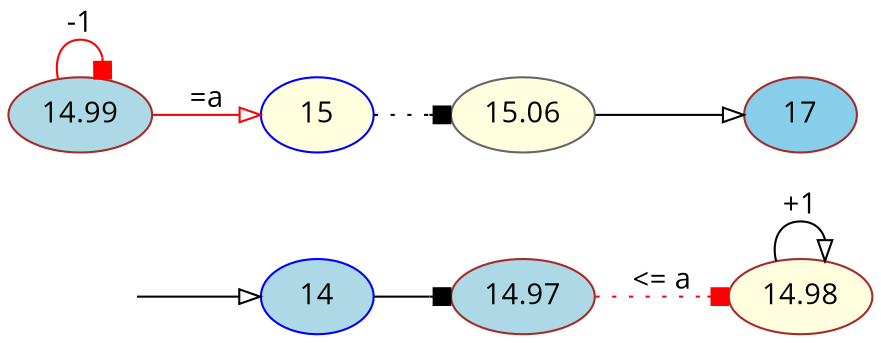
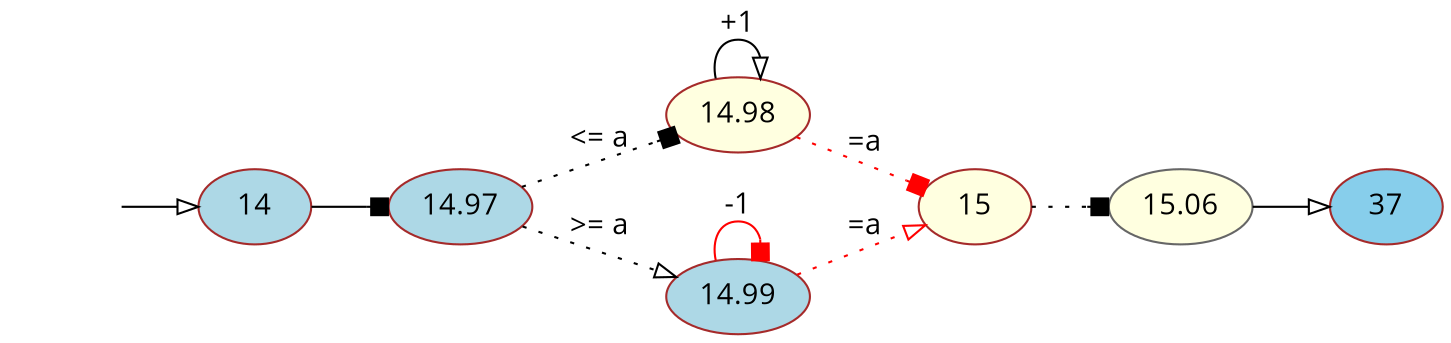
  digraph {
    fontname="Open Sans"
    rankdir=LR
    node [color=brown fillcolor=lightblue fontname="Open Sans" style=filled]
    edge [arrowhead=box color=black fontname="Open Sans" style=solid]
-   n1 [color=blue label=14]
+   n1 [label=14]
    n2 [label=14.97]
    n3 [fillcolor=lightyellow label=14.98]
    n4 [label=14.99]
-   n5 [color=blue fillcolor=lightyellow label=15]
+   n5 [fillcolor=lightyellow label=15]
    n6 [color=gray40 fillcolor=lightyellow label=15.06]
-   n7 [fillcolor=skyblue label=17]
+   n7 [fillcolor=skyblue label=37]
    Qi [style=invis color="" fillcolor=""]
    n1 -> n2
-   n2 -> n3 [color=red label="<= a" style=dotted]
+   n2 -> n3 [label="<= a" style=dotted]
+   n2 -> n4 [arrowhead=onormal label=">= a" style=dotted]
    n3 -> n3 [arrowhead=onormal label="+1"]
+   n3 -> n5 [color=red label="=a" style=dotted]
    n4 -> n4 [color=red label=-1]
-   n4 -> n5 [arrowhead=onormal color=red label="=a"]
+   n4 -> n5 [arrowhead=onormal color=red label="=a" style=dotted]
    n5 -> n6 [style=dotted]
    n6 -> n7 [arrowhead=onormal]
    Qi -> n1 [arrowhead=onormal]
  }
